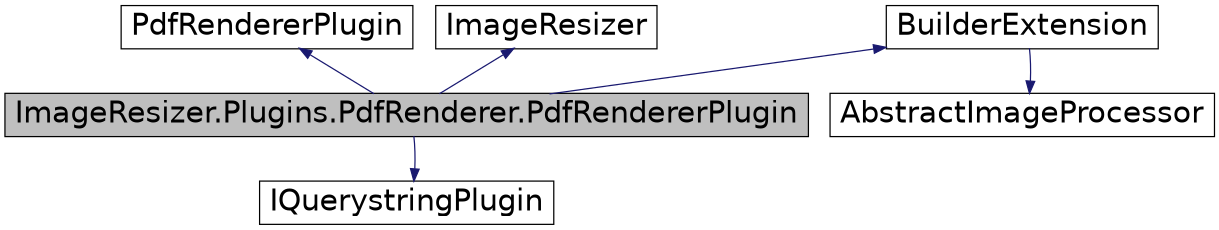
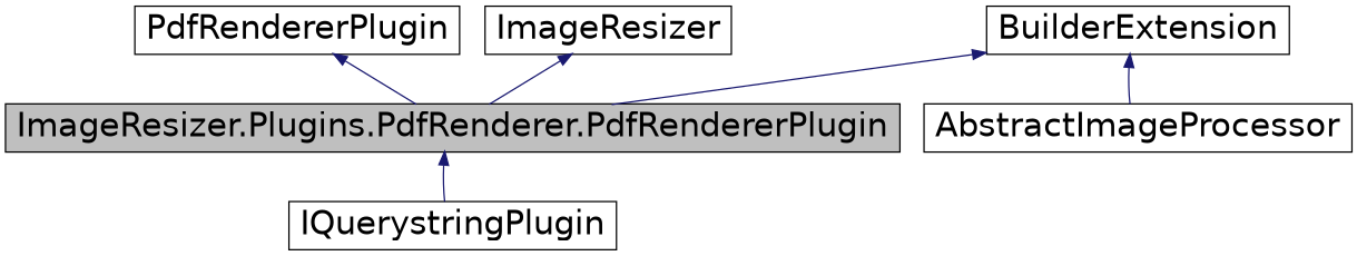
  digraph {
    node [color=black fillcolor=white fontname=Helvetica fontsize=24 shape=record style=filled]
    edge [color=midnightblue dir=back fontname=Helvetica fontsize=24 labelfontname=Helvetica labelfontsize=24 style=solid]
    n1 [fillcolor=grey75 fontcolor=black height=0.2 label="ImageResizer.Plugins.PdfRenderer.PdfRendererPlugin" width=0.4]
    n2 [height=0.2 label=BuilderExtension width=0.4]
    n3 [height=0.2 label=AbstractImageProcessor width=0.4]
    n4 [height=0.2 label=PdfRendererPlugin width=0.4]
    n5 [height=0.2 label=ImageResizer width=0.4]
    n6 [height=0.2 label=IQuerystringPlugin width=0.4]
    n2 -> n1
-   n3 -> n2
+   n2 -> n3
    n4 -> n1
    n5 -> n1
-   n6 -> n1
+   n1 -> n6
  }
